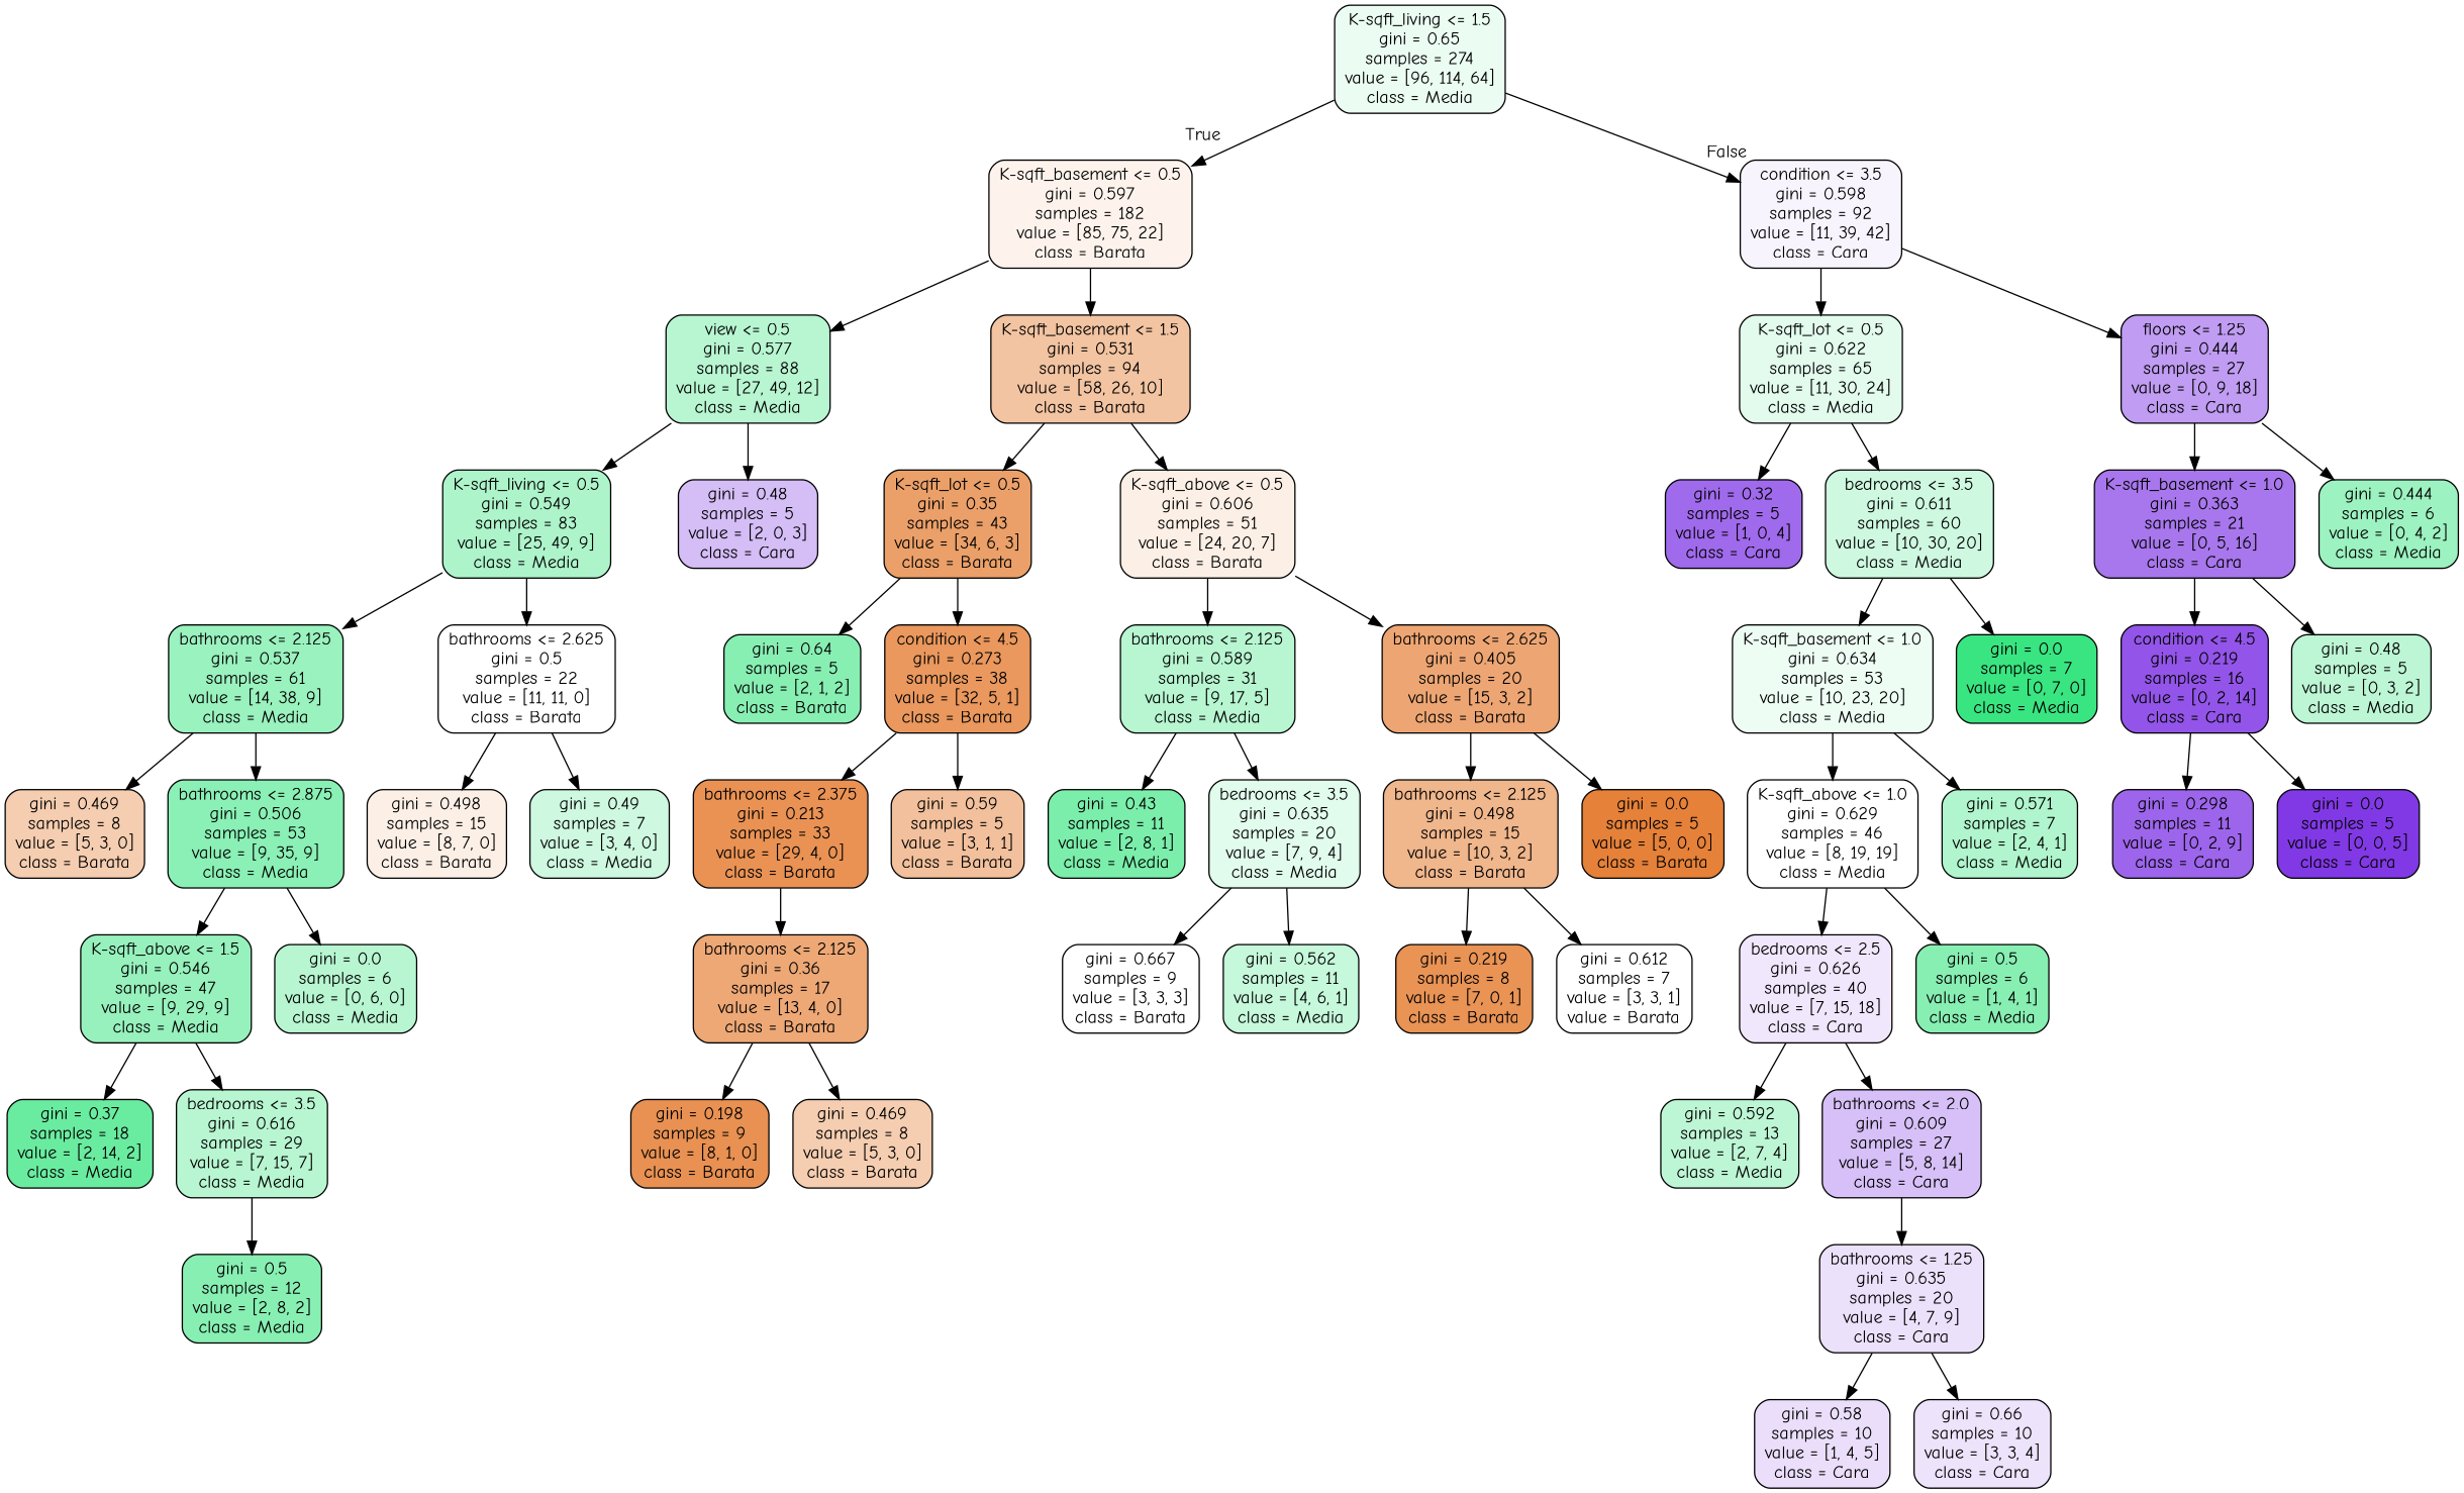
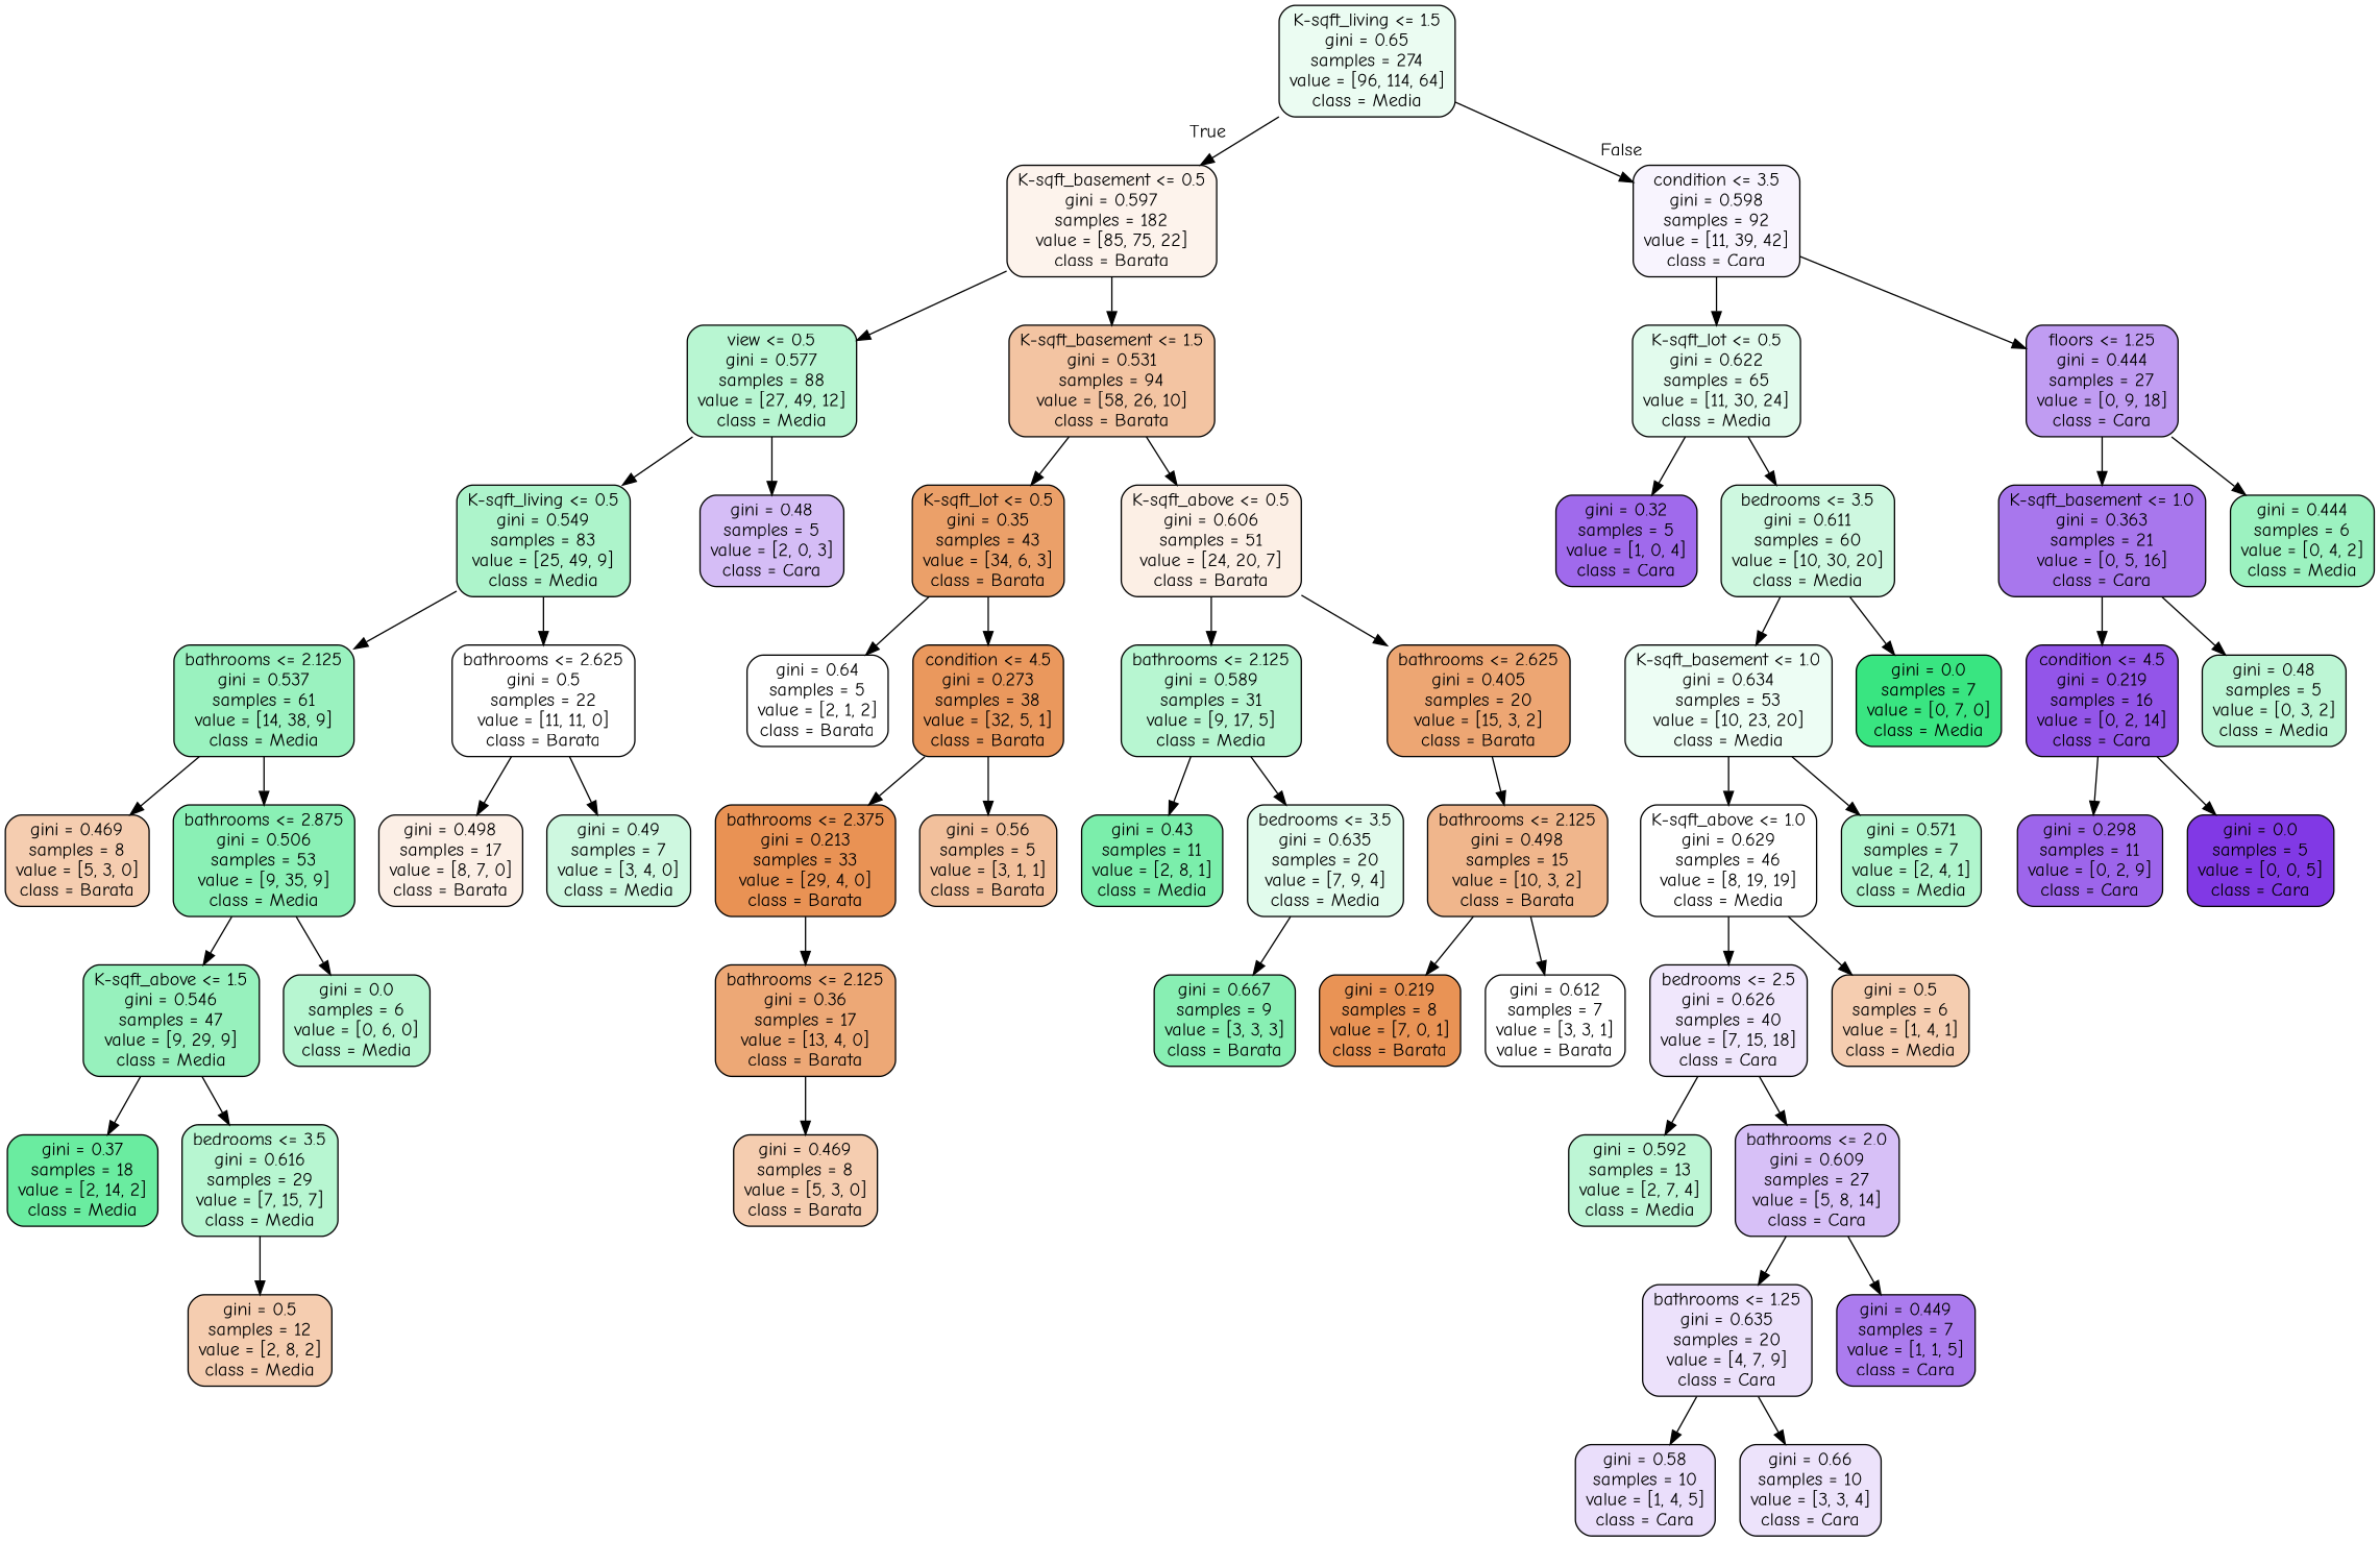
  digraph {
    fontname="Comic Neue"
    node [color=black fillcolor="#ffffff" fontname="Comic Neue" shape=box style="filled, rounded"]
    edge [fontname="Comic Neue"]
    n1 [fillcolor="#ebfcf2" label="K-sqft_living <= 1.5\ngini = 0.65\nsamples = 274\nvalue = [96, 114, 64]\nclass = Media"]
    n2 [fillcolor="#fdf3ec" label="K-sqft_basement <= 0.5\ngini = 0.597\nsamples = 182\nvalue = [85, 75, 22]\nclass = Barata"]
    n3 [fillcolor="#f8f4fe" label="condition <= 3.5\ngini = 0.598\nsamples = 92\nvalue = [11, 39, 42]\nclass = Cara"]
    n4 [fillcolor="#b8f6d2" label="view <= 0.5\ngini = 0.577\nsamples = 88\nvalue = [27, 49, 12]\nclass = Media"]
    n5 [fillcolor="#f3c4a2" label="K-sqft_basement <= 1.5\ngini = 0.531\nsamples = 94\nvalue = [58, 26, 10]\nclass = Barata"]
    n6 [fillcolor="#e2fbed" label="K-sqft_lot <= 0.5\ngini = 0.622\nsamples = 65\nvalue = [11, 30, 24]\nclass = Media"]
    n7 [fillcolor="#c09cf2" label="floors <= 1.25\ngini = 0.444\nsamples = 27\nvalue = [0, 9, 18]\nclass = Cara"]
    n8 [fillcolor="#adf4cb" label="K-sqft_living <= 0.5\ngini = 0.549\nsamples = 83\nvalue = [25, 49, 9]\nclass = Media"]
    n9 [fillcolor="#d5bdf6" label="gini = 0.48\nsamples = 5\nvalue = [2, 0, 3]\nclass = Cara"]
    n10 [fillcolor="#eba069" label="K-sqft_lot <= 0.5\ngini = 0.35\nsamples = 43\nvalue = [34, 6, 3]\nclass = Barata"]
    n11 [fillcolor="#fcefe5" label="K-sqft_above <= 0.5\ngini = 0.606\nsamples = 51\nvalue = [24, 20, 7]\nclass = Barata"]
    n12 [fillcolor="#9af2bf" label="bathrooms <= 2.125\ngini = 0.537\nsamples = 61\nvalue = [14, 38, 9]\nclass = Media"]
    n13 [label="bathrooms <= 2.625\ngini = 0.5\nsamples = 22\nvalue = [11, 11, 0]\nclass = Barata"]
    n14 [fillcolor="#f5cdb0" label="gini = 0.469\nsamples = 8\nvalue = [5, 3, 0]\nclass = Barata"]
    n15 [fillcolor="#8af0b5" label="bathrooms <= 2.875\ngini = 0.506\nsamples = 53\nvalue = [9, 35, 9]\nclass = Media"]
-   n16 [fillcolor="#fcefe6" label="gini = 0.498\nsamples = 15\nvalue = [8, 7, 0]\nclass = Barata"]
+   n16 [fillcolor="#fcefe6" label="gini = 0.498\nsamples = 17\nvalue = [8, 7, 0]\nclass = Barata"]
    n17 [fillcolor="#cef8e0" label="gini = 0.49\nsamples = 7\nvalue = [3, 4, 0]\nclass = Media"]
    n18 [fillcolor="#97f1bd" label="K-sqft_above <= 1.5\ngini = 0.546\nsamples = 47\nvalue = [9, 29, 9]\nclass = Media"]
    n19 [fillcolor="#b7f6d1" label="gini = 0.0\nsamples = 6\nvalue = [0, 6, 0]\nclass = Media"]
    n20 [fillcolor="#6aeca0" label="gini = 0.37\nsamples = 18\nvalue = [2, 14, 2]\nclass = Media"]
    n21 [fillcolor="#b7f6d1" label="bedrooms <= 3.5\ngini = 0.616\nsamples = 29\nvalue = [7, 15, 7]\nclass = Media"]
-   n22 [fillcolor="#88efb3" label="gini = 0.5\nsamples = 12\nvalue = [2, 8, 2]\nclass = Media"]
-   n23 [fillcolor="#88efb3" label="gini = 0.64\nsamples = 5\nvalue = [2, 1, 2]\nclass = Barata"]
+   n22 [fillcolor="#f5cdb0" label="gini = 0.5\nsamples = 12\nvalue = [2, 8, 2]\nclass = Media"]
+   n23 [label="gini = 0.64\nsamples = 5\nvalue = [2, 1, 2]\nclass = Barata"]
    n24 [fillcolor="#ea985d" label="condition <= 4.5\ngini = 0.273\nsamples = 38\nvalue = [32, 5, 1]\nclass = Barata"]
    n25 [fillcolor="#b7f6d1" label="bathrooms <= 2.125\ngini = 0.589\nsamples = 31\nvalue = [9, 17, 5]\nclass = Media"]
    n26 [fillcolor="#eda673" label="bathrooms <= 2.625\ngini = 0.405\nsamples = 20\nvalue = [15, 3, 2]\nclass = Barata"]
    n27 [fillcolor="#e99254" label="bathrooms <= 2.375\ngini = 0.213\nsamples = 33\nvalue = [29, 4, 0]\nclass = Barata"]
-   n28 [fillcolor="#f2c09c" label="gini = 0.59\nsamples = 5\nvalue = [3, 1, 1]\nclass = Barata"]
+   n28 [fillcolor="#f2c09c" label="gini = 0.56\nsamples = 5\nvalue = [3, 1, 1]\nclass = Barata"]
    n29 [fillcolor="#eda876" label="bathrooms <= 2.125\ngini = 0.36\nsamples = 17\nvalue = [13, 4, 0]\nclass = Barata"]
-   n30 [fillcolor="#e89152" label="gini = 0.198\nsamples = 9\nvalue = [8, 1, 0]\nclass = Barata"]
    n31 [fillcolor="#f5cdb0" label="gini = 0.469\nsamples = 8\nvalue = [5, 3, 0]\nclass = Barata"]
    n32 [fillcolor="#7beeab" label="gini = 0.43\nsamples = 11\nvalue = [2, 8, 1]\nclass = Media"]
    n33 [fillcolor="#e1fbec" label="bedrooms <= 3.5\ngini = 0.635\nsamples = 20\nvalue = [7, 9, 4]\nclass = Media"]
    n34 [fillcolor="#f0b68c" label="bathrooms <= 2.125\ngini = 0.498\nsamples = 15\nvalue = [10, 3, 2]\nclass = Barata"]
-   n35 [fillcolor="#e58139" label="gini = 0.0\nsamples = 5\nvalue = [5, 0, 0]\nclass = Barata"]
-   n36 [label="gini = 0.667\nsamples = 9\nvalue = [3, 3, 3]\nclass = Barata"]
-   n37 [fillcolor="#c6f8db" label="gini = 0.562\nsamples = 11\nvalue = [4, 6, 1]\nclass = Media"]
+   n36 [fillcolor="#88efb3" label="gini = 0.667\nsamples = 9\nvalue = [3, 3, 3]\nclass = Barata"]
    n38 [fillcolor="#e99355" label="gini = 0.219\nsamples = 8\nvalue = [7, 0, 1]\nclass = Barata"]
    n39 [label="gini = 0.612\nsamples = 7\nvalue = [3, 3, 1]\nvalue = Barata"]
    n40 [fillcolor="#a06aec" label="gini = 0.32\nsamples = 5\nvalue = [1, 0, 4]\nclass = Cara"]
    n41 [fillcolor="#cef8e0" label="bedrooms <= 3.5\ngini = 0.611\nsamples = 60\nvalue = [10, 30, 20]\nclass = Media"]
    n42 [fillcolor="#a877ed" label="K-sqft_basement <= 1.0\ngini = 0.363\nsamples = 21\nvalue = [0, 5, 16]\nclass = Cara"]
    n43 [fillcolor="#9cf2c0" label="gini = 0.444\nsamples = 6\nvalue = [0, 4, 2]\nclass = Media"]
    n44 [fillcolor="#edfdf4" label="K-sqft_basement <= 1.0\ngini = 0.634\nsamples = 53\nvalue = [10, 23, 20]\nclass = Media"]
    n45 [fillcolor="#39e581" label="gini = 0.0\nsamples = 7\nvalue = [0, 7, 0]\nclass = Media"]
    n46 [label="K-sqft_above <= 1.0\ngini = 0.629\nsamples = 46\nvalue = [8, 19, 19]\nclass = Media"]
    n47 [fillcolor="#b0f5cd" label="gini = 0.571\nsamples = 7\nvalue = [2, 4, 1]\nclass = Media"]
    n48 [fillcolor="#f0e7fc" label="bedrooms <= 2.5\ngini = 0.626\nsamples = 40\nvalue = [7, 15, 18]\nclass = Cara"]
-   n49 [fillcolor="#88efb3" label="gini = 0.5\nsamples = 6\nvalue = [1, 4, 1]\nclass = Media"]
+   n49 [fillcolor="#f5cdb0" label="gini = 0.5\nsamples = 6\nvalue = [1, 4, 1]\nclass = Media"]
    n50 [fillcolor="#bdf6d5" label="gini = 0.592\nsamples = 13\nvalue = [2, 7, 4]\nclass = Media"]
    n51 [fillcolor="#d7c0f7" label="bathrooms <= 2.0\ngini = 0.609\nsamples = 27\nvalue = [5, 8, 14]\nclass = Cara"]
    n52 [fillcolor="#ece1fb" label="bathrooms <= 1.25\ngini = 0.635\nsamples = 20\nvalue = [4, 7, 9]\nclass = Cara"]
+   n53 [fillcolor="#ab7bee" label="gini = 0.449\nsamples = 7\nvalue = [1, 1, 5]\nclass = Cara"]
    n54 [fillcolor="#eadefb" label="gini = 0.58\nsamples = 10\nvalue = [1, 4, 5]\nclass = Cara"]
    n55 [fillcolor="#ede3fb" label="gini = 0.66\nsamples = 10\nvalue = [3, 3, 4]\nclass = Cara"]
    n56 [fillcolor="#9355e9" label="condition <= 4.5\ngini = 0.219\nsamples = 16\nvalue = [0, 2, 14]\nclass = Cara"]
    n57 [fillcolor="#bdf6d5" label="gini = 0.48\nsamples = 5\nvalue = [0, 3, 2]\nclass = Media"]
    n58 [fillcolor="#9d65eb" label="gini = 0.298\nsamples = 11\nvalue = [0, 2, 9]\nclass = Cara"]
    n59 [fillcolor="#8139e5" label="gini = 0.0\nsamples = 5\nvalue = [0, 0, 5]\nclass = Cara"]
    n1 -> n2 [headlabel=True labelangle=45 labeldistance=2.5]
    n1 -> n3 [headlabel=False labelangle=-45 labeldistance=2.5]
    n2 -> n4
    n2 -> n5
    n3 -> n6
    n3 -> n7
    n4 -> n8
    n4 -> n9
    n5 -> n10
    n5 -> n11
    n6 -> n40
    n6 -> n41
    n7 -> n42
    n7 -> n43
    n8 -> n12
    n8 -> n13
    n10 -> n23
    n10 -> n24
    n11 -> n25
    n11 -> n26
    n12 -> n14
    n12 -> n15
    n13 -> n16
    n13 -> n17
    n15 -> n18
    n15 -> n19
    n18 -> n20
    n18 -> n21
    n21 -> n22
    n24 -> n27
    n24 -> n28
    n25 -> n32
    n25 -> n33
    n26 -> n34
-   n26 -> n35
    n27 -> n29
-   n29 -> n30
    n29 -> n31
    n33 -> n36
-   n33 -> n37
    n34 -> n38
    n34 -> n39
    n41 -> n44
    n41 -> n45
    n42 -> n56
    n42 -> n57
    n44 -> n46
    n44 -> n47
    n46 -> n48
    n46 -> n49
    n48 -> n50
    n48 -> n51
    n51 -> n52
+   n51 -> n53
    n52 -> n54
    n52 -> n55
    n56 -> n58
    n56 -> n59
  }
